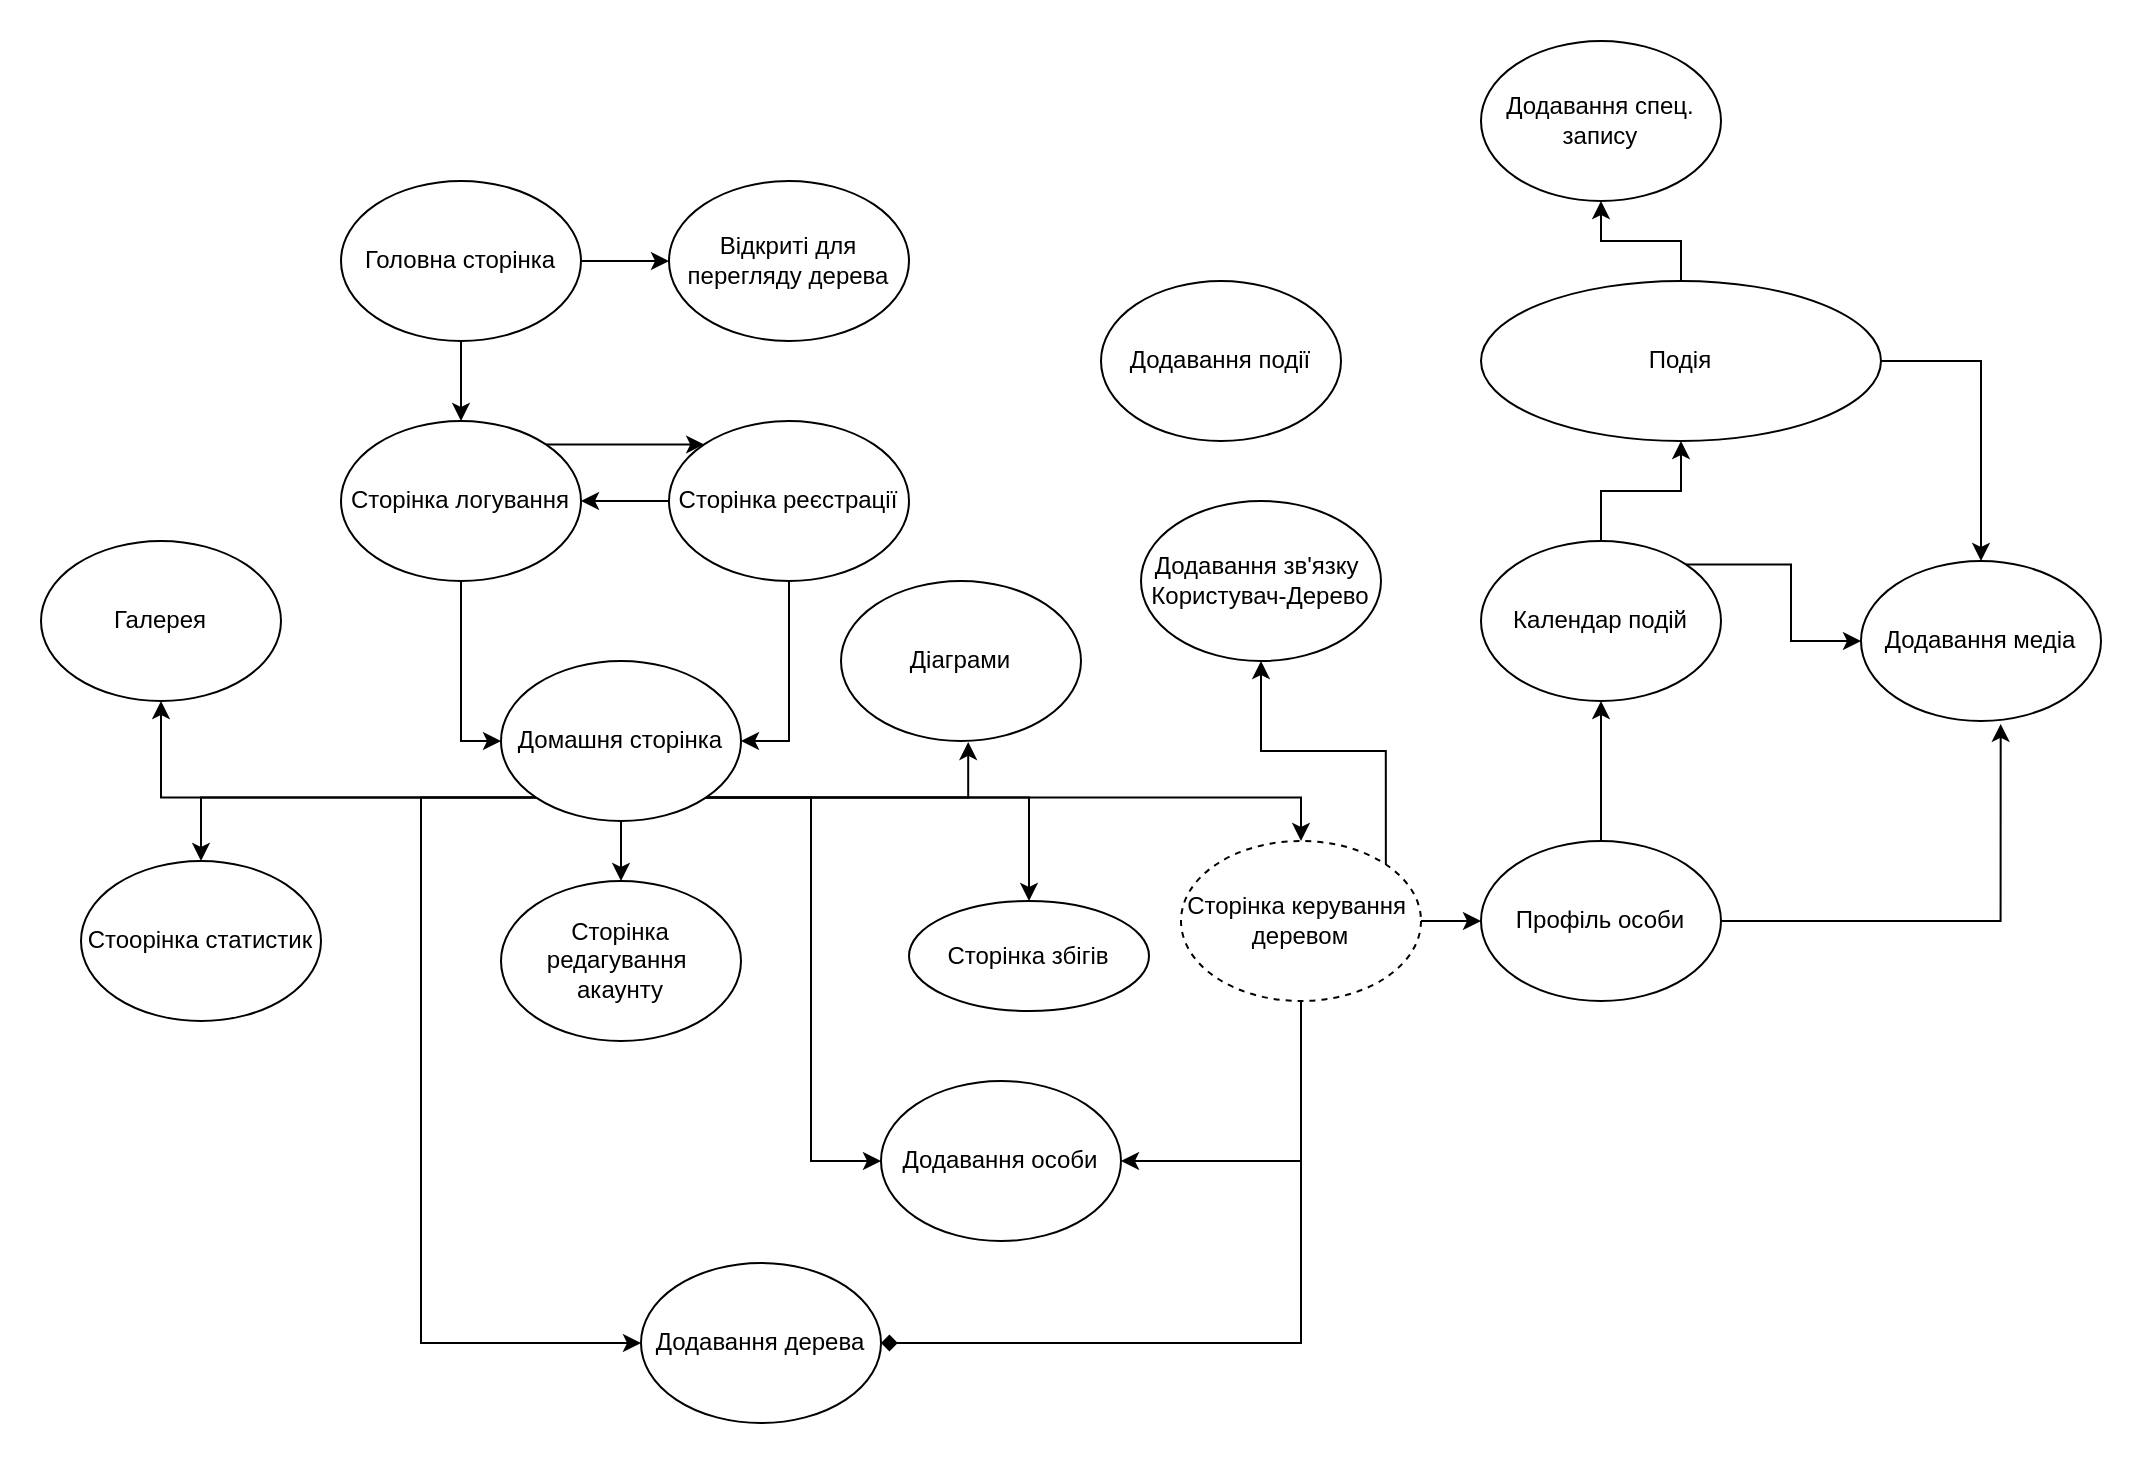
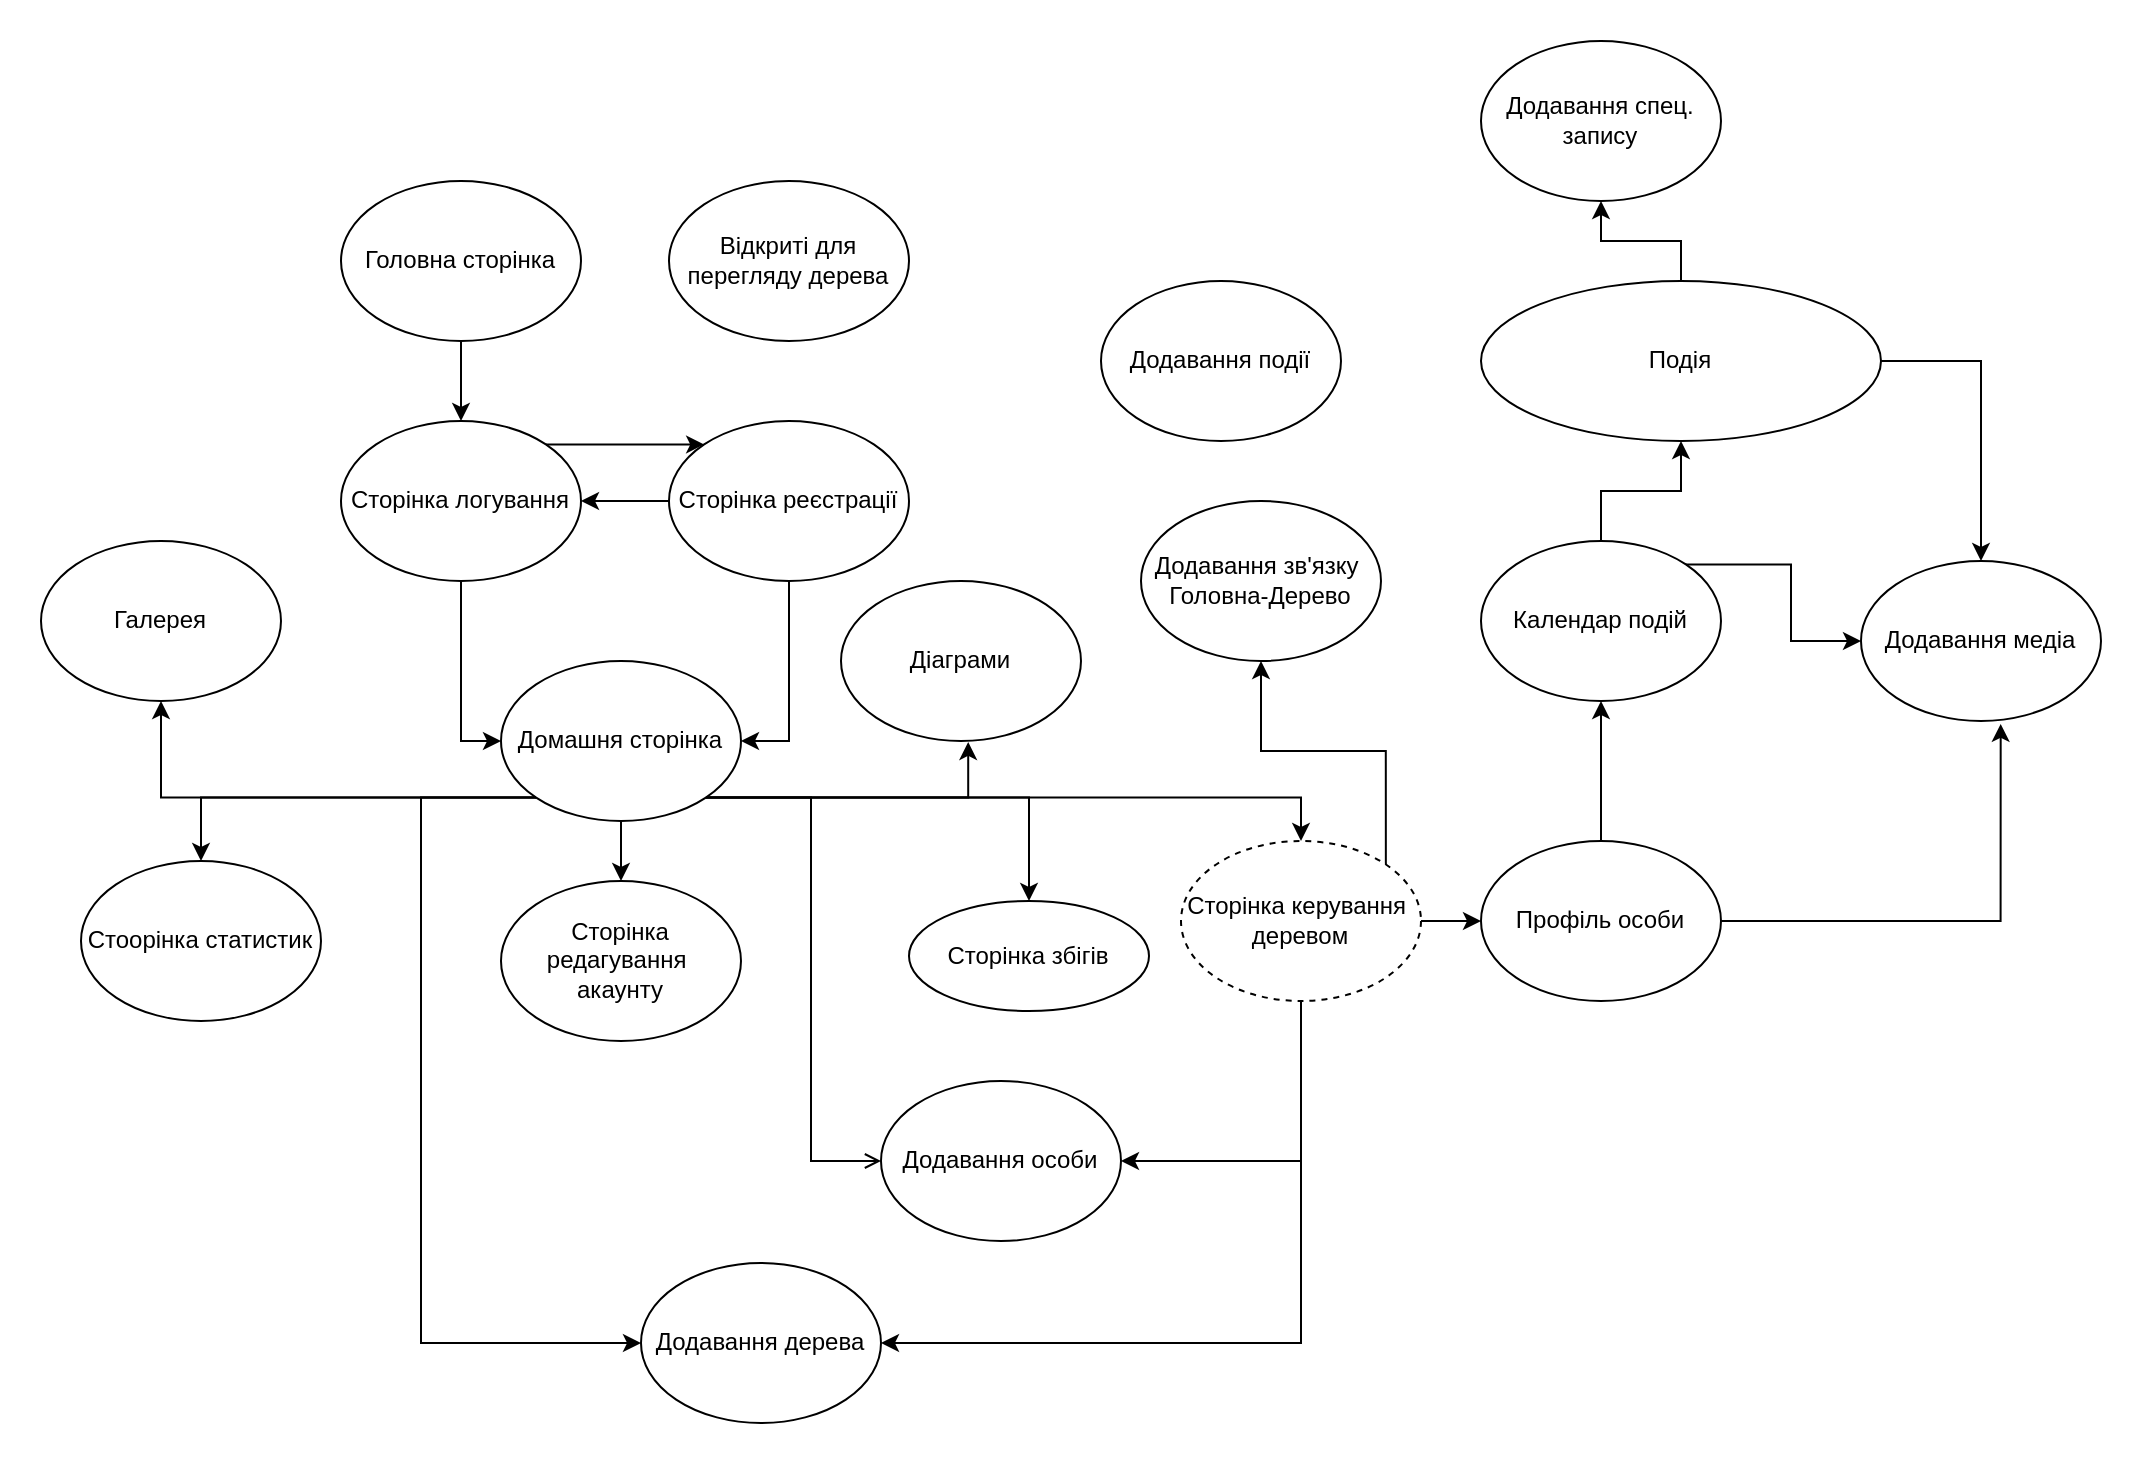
  <mxCell id="0" />
  <mxCell id="1" parent="0" />
  <mxCell id="2" style="edgeStyle=orthogonalEdgeStyle;rounded=0;orthogonalLoop=1;jettySize=auto;html=1;exitX=1;exitY=0;exitDx=0;exitDy=0;entryX=0;entryY=0;entryDx=0;entryDy=0;" parent="1" source="4" target="7" edge="1"><mxGeometry relative="1" as="geometry" /></mxCell>
  <mxCell id="3" style="edgeStyle=orthogonalEdgeStyle;rounded=0;orthogonalLoop=1;jettySize=auto;html=1;exitX=0.5;exitY=1;exitDx=0;exitDy=0;entryX=0;entryY=0.5;entryDx=0;entryDy=0;" parent="1" source="4" target="15" edge="1"><mxGeometry relative="1" as="geometry" /></mxCell>
  <mxCell id="4" value="Сторінка логування" style="ellipse;whiteSpace=wrap;html=1;" parent="1" vertex="1"><mxGeometry x="170" y="210" width="120" height="80" as="geometry" /></mxCell>
  <mxCell id="5" style="edgeStyle=orthogonalEdgeStyle;rounded=0;orthogonalLoop=1;jettySize=auto;html=1;exitX=0;exitY=0.5;exitDx=0;exitDy=0;entryX=1;entryY=0.5;entryDx=0;entryDy=0;" parent="1" source="7" target="4" edge="1"><mxGeometry relative="1" as="geometry" /></mxCell>
  <mxCell id="6" style="edgeStyle=orthogonalEdgeStyle;rounded=0;orthogonalLoop=1;jettySize=auto;html=1;entryX=1;entryY=0.5;entryDx=0;entryDy=0;" parent="1" source="7" target="15" edge="1"><mxGeometry relative="1" as="geometry" /></mxCell>
  <mxCell id="7" value="Сторінка реєстрації" style="ellipse;whiteSpace=wrap;html=1;" parent="1" vertex="1"><mxGeometry x="334" y="210" width="120" height="80" as="geometry" /></mxCell>
  <mxCell id="8" style="edgeStyle=orthogonalEdgeStyle;rounded=0;orthogonalLoop=1;jettySize=auto;html=1;exitX=0.5;exitY=1;exitDx=0;exitDy=0;entryX=0.5;entryY=0;entryDx=0;entryDy=0;" parent="1" source="15" target="40" edge="1"><mxGeometry relative="1" as="geometry" /></mxCell>
  <mxCell id="9" style="edgeStyle=orthogonalEdgeStyle;rounded=0;orthogonalLoop=1;jettySize=auto;html=1;exitX=1;exitY=1;exitDx=0;exitDy=0;" parent="1" source="15" target="32" edge="1"><mxGeometry relative="1" as="geometry" /></mxCell>
  <mxCell id="10" style="edgeStyle=orthogonalEdgeStyle;rounded=0;orthogonalLoop=1;jettySize=auto;html=1;exitX=0;exitY=1;exitDx=0;exitDy=0;" parent="1" source="15" target="25" edge="1"><mxGeometry relative="1" as="geometry" /></mxCell>
  <mxCell id="11" style="edgeStyle=orthogonalEdgeStyle;rounded=0;orthogonalLoop=1;jettySize=auto;html=1;exitX=1;exitY=1;exitDx=0;exitDy=0;entryX=0.5;entryY=0;entryDx=0;entryDy=0;" parent="1" source="15" target="27" edge="1"><mxGeometry relative="1" as="geometry" /></mxCell>
- <mxCell id="12" style="edgeStyle=orthogonalEdgeStyle;rounded=0;orthogonalLoop=1;jettySize=auto;html=1;exitX=1;exitY=1;exitDx=0;exitDy=0;entryX=0;entryY=0.5;entryDx=0;entryDy=0;" parent="1" source="15" target="16" edge="1"><mxGeometry relative="1" as="geometry" /></mxCell>
+ <mxCell id="12" style="edgeStyle=orthogonalEdgeStyle;rounded=0;orthogonalLoop=1;jettySize=auto;html=1;exitX=1;exitY=1;exitDx=0;exitDy=0;entryX=0;entryY=0.5;entryDx=0;entryDy=0;endArrow=open;" parent="1" source="15" target="16" edge="1"><mxGeometry relative="1" as="geometry" /></mxCell>
  <mxCell id="13" style="edgeStyle=orthogonalEdgeStyle;rounded=0;orthogonalLoop=1;jettySize=auto;html=1;exitX=0;exitY=1;exitDx=0;exitDy=0;entryX=0.5;entryY=1;entryDx=0;entryDy=0;" parent="1" source="15" target="26" edge="1"><mxGeometry relative="1" as="geometry" /></mxCell>
  <mxCell id="14" style="edgeStyle=orthogonalEdgeStyle;rounded=0;orthogonalLoop=1;jettySize=auto;html=1;exitX=0;exitY=1;exitDx=0;exitDy=0;entryX=0;entryY=0.5;entryDx=0;entryDy=0;" edge="1" parent="1" source="15" target="34"><mxGeometry relative="1" as="geometry"><Array as="points"><mxPoint x="210" y="398" /><mxPoint x="210" y="671" /></Array></mxGeometry></mxCell>
  <mxCell id="15" value="Домашня сторінка" style="ellipse;whiteSpace=wrap;html=1;" parent="1" vertex="1"><mxGeometry x="250" y="330" width="120" height="80" as="geometry" /></mxCell>
  <mxCell id="16" value="Додавання особи" style="ellipse;whiteSpace=wrap;html=1;" parent="1" vertex="1"><mxGeometry x="440" y="540" width="120" height="80" as="geometry" /></mxCell>
  <mxCell id="17" style="edgeStyle=orthogonalEdgeStyle;rounded=0;orthogonalLoop=1;jettySize=auto;html=1;exitX=0.5;exitY=0;exitDx=0;exitDy=0;entryX=0.5;entryY=1;entryDx=0;entryDy=0;" parent="1" source="18" target="38" edge="1"><mxGeometry relative="1" as="geometry" /></mxCell>
  <mxCell id="18" value="Профіль особи" style="ellipse;whiteSpace=wrap;html=1;" parent="1" vertex="1"><mxGeometry x="740" y="420" width="120" height="80" as="geometry" /></mxCell>
  <mxCell id="19" style="edgeStyle=orthogonalEdgeStyle;rounded=0;orthogonalLoop=1;jettySize=auto;html=1;exitX=0.5;exitY=1;exitDx=0;exitDy=0;entryX=0.5;entryY=0;entryDx=0;entryDy=0;" parent="1" source="21" target="4" edge="1"><mxGeometry relative="1" as="geometry" /></mxCell>
- <mxCell id="20" style="edgeStyle=orthogonalEdgeStyle;rounded=0;orthogonalLoop=1;jettySize=auto;html=1;exitX=1;exitY=0.5;exitDx=0;exitDy=0;entryX=0;entryY=0.5;entryDx=0;entryDy=0;" parent="1" source="21" target="43" edge="1"><mxGeometry relative="1" as="geometry" /></mxCell>
  <mxCell id="21" value="Головна сторінка" style="ellipse;whiteSpace=wrap;html=1;" parent="1" vertex="1"><mxGeometry x="170" y="90" width="120" height="80" as="geometry" /></mxCell>
  <mxCell id="22" style="edgeStyle=orthogonalEdgeStyle;rounded=0;orthogonalLoop=1;jettySize=auto;html=1;exitX=0.5;exitY=0;exitDx=0;exitDy=0;entryX=0.5;entryY=1;entryDx=0;entryDy=0;" parent="1" source="24" target="33" edge="1"><mxGeometry relative="1" as="geometry" /></mxCell>
  <mxCell id="23" style="edgeStyle=orthogonalEdgeStyle;rounded=0;orthogonalLoop=1;jettySize=auto;html=1;exitX=1;exitY=0.5;exitDx=0;exitDy=0;entryX=0.5;entryY=0;entryDx=0;entryDy=0;" parent="1" source="24" target="39" edge="1"><mxGeometry relative="1" as="geometry" /></mxCell>
  <mxCell id="24" value="Подія" style="ellipse;whiteSpace=wrap;html=1;" parent="1" vertex="1"><mxGeometry x="740" y="140" width="200" height="80" as="geometry" /></mxCell>
  <mxCell id="25" value="Стоорінка статистик" style="ellipse;whiteSpace=wrap;html=1;" parent="1" vertex="1"><mxGeometry x="40" y="430" width="120" height="80" as="geometry" /></mxCell>
  <mxCell id="26" value="Галерея" style="ellipse;whiteSpace=wrap;html=1;" parent="1" vertex="1"><mxGeometry x="20" y="270" width="120" height="80" as="geometry" /></mxCell>
  <mxCell id="27" value="Сторінка збігів" style="ellipse;whiteSpace=wrap;html=1;" parent="1" vertex="1"><mxGeometry x="454" y="450" width="120" height="55" as="geometry" /></mxCell>
  <mxCell id="28" style="edgeStyle=orthogonalEdgeStyle;rounded=0;orthogonalLoop=1;jettySize=auto;html=1;exitX=0.5;exitY=1;exitDx=0;exitDy=0;entryX=1;entryY=0.5;entryDx=0;entryDy=0;" parent="1" source="32" target="16" edge="1"><mxGeometry relative="1" as="geometry" /></mxCell>
  <mxCell id="29" style="edgeStyle=orthogonalEdgeStyle;rounded=0;orthogonalLoop=1;jettySize=auto;html=1;exitX=1;exitY=0.5;exitDx=0;exitDy=0;entryX=0;entryY=0.5;entryDx=0;entryDy=0;" parent="1" source="32" target="18" edge="1"><mxGeometry relative="1" as="geometry" /></mxCell>
  <mxCell id="30" style="edgeStyle=orthogonalEdgeStyle;rounded=0;orthogonalLoop=1;jettySize=auto;html=1;exitX=1;exitY=0;exitDx=0;exitDy=0;entryX=0.5;entryY=1;entryDx=0;entryDy=0;" parent="1" source="32" target="35" edge="1"><mxGeometry relative="1" as="geometry" /></mxCell>
- <mxCell id="31" style="edgeStyle=orthogonalEdgeStyle;rounded=0;orthogonalLoop=1;jettySize=auto;html=1;exitX=0.5;exitY=1;exitDx=0;exitDy=0;entryX=1;entryY=0.5;entryDx=0;entryDy=0;endArrow=diamond;" parent="1" source="32" target="34" edge="1"><mxGeometry relative="1" as="geometry"><mxPoint x="710" y="580" as="targetPoint" /></mxGeometry></mxCell>
+ <mxCell id="31" style="edgeStyle=orthogonalEdgeStyle;rounded=0;orthogonalLoop=1;jettySize=auto;html=1;exitX=0.5;exitY=1;exitDx=0;exitDy=0;entryX=1;entryY=0.5;entryDx=0;entryDy=0;" parent="1" source="32" target="34" edge="1"><mxGeometry relative="1" as="geometry"><mxPoint x="710" y="580" as="targetPoint" /></mxGeometry></mxCell>
  <mxCell id="32" value="Сторінка керування&amp;nbsp;&lt;br&gt;деревом" style="ellipse;whiteSpace=wrap;html=1;dashed=1;" parent="1" vertex="1"><mxGeometry x="590" y="420" width="120" height="80" as="geometry" /></mxCell>
  <mxCell id="33" value="Додавання спец.&lt;br&gt;запису" style="ellipse;whiteSpace=wrap;html=1;" parent="1" vertex="1"><mxGeometry x="740" y="20" width="120" height="80" as="geometry" /></mxCell>
  <mxCell id="34" value="Додавання дерева" style="ellipse;whiteSpace=wrap;html=1;" parent="1" vertex="1"><mxGeometry x="320" y="631" width="120" height="80" as="geometry" /></mxCell>
- <mxCell id="35" value="Додавання зв'язку&amp;nbsp;&lt;br&gt;Користувач-Дерево" style="ellipse;whiteSpace=wrap;html=1;" parent="1" vertex="1"><mxGeometry x="570" y="250" width="120" height="80" as="geometry" /></mxCell>
+ <mxCell id="35" value="Додавання зв'язку&amp;nbsp;&lt;br&gt;Головна-Дерево" style="ellipse;whiteSpace=wrap;html=1;" parent="1" vertex="1"><mxGeometry x="570" y="250" width="120" height="80" as="geometry" /></mxCell>
  <mxCell id="36" style="edgeStyle=orthogonalEdgeStyle;rounded=0;orthogonalLoop=1;jettySize=auto;html=1;exitX=0.5;exitY=0;exitDx=0;exitDy=0;entryX=0.5;entryY=1;entryDx=0;entryDy=0;" parent="1" source="38" target="24" edge="1"><mxGeometry relative="1" as="geometry" /></mxCell>
  <mxCell id="37" style="edgeStyle=orthogonalEdgeStyle;rounded=0;orthogonalLoop=1;jettySize=auto;html=1;exitX=0;exitY=0;exitDx=0;exitDy=0;" parent="1" source="38" target="39" edge="1"><mxGeometry relative="1" as="geometry" /></mxCell>
  <mxCell id="38" value="Календар подій" style="ellipse;whiteSpace=wrap;html=1;" parent="1" vertex="1"><mxGeometry x="740" y="270" width="120" height="80" as="geometry" /></mxCell>
  <mxCell id="39" value="Додавання медіа" style="ellipse;whiteSpace=wrap;html=1;" parent="1" vertex="1"><mxGeometry x="930" y="280" width="120" height="80" as="geometry" /></mxCell>
  <mxCell id="40" value="Сторінка редагування&amp;nbsp;&lt;br&gt;акаунту" style="ellipse;whiteSpace=wrap;html=1;" parent="1" vertex="1"><mxGeometry x="250" y="440" width="120" height="80" as="geometry" /></mxCell>
  <mxCell id="41" value="Діаграми" style="ellipse;whiteSpace=wrap;html=1;" parent="1" vertex="1"><mxGeometry x="420" y="290" width="120" height="80" as="geometry" /></mxCell>
  <mxCell id="42" style="edgeStyle=orthogonalEdgeStyle;rounded=0;orthogonalLoop=1;jettySize=auto;html=1;exitX=1;exitY=1;exitDx=0;exitDy=0;entryX=0.53;entryY=1.006;entryDx=0;entryDy=0;entryPerimeter=0;" parent="1" source="15" target="41" edge="1"><mxGeometry relative="1" as="geometry" /></mxCell>
  <mxCell id="43" value="Відкриті для перегляду дерева" style="ellipse;whiteSpace=wrap;html=1;" parent="1" vertex="1"><mxGeometry x="334" y="90" width="120" height="80" as="geometry" /></mxCell>
  <mxCell id="44" value="Додавання події" style="ellipse;whiteSpace=wrap;html=1;" parent="1" vertex="1"><mxGeometry x="550" y="140" width="120" height="80" as="geometry" /></mxCell>
  <mxCell id="45" style="edgeStyle=orthogonalEdgeStyle;rounded=0;orthogonalLoop=1;jettySize=auto;html=1;exitX=1;exitY=0.5;exitDx=0;exitDy=0;entryX=0.582;entryY=1.018;entryDx=0;entryDy=0;entryPerimeter=0;" parent="1" source="18" target="39" edge="1"><mxGeometry relative="1" as="geometry" /></mxCell>
